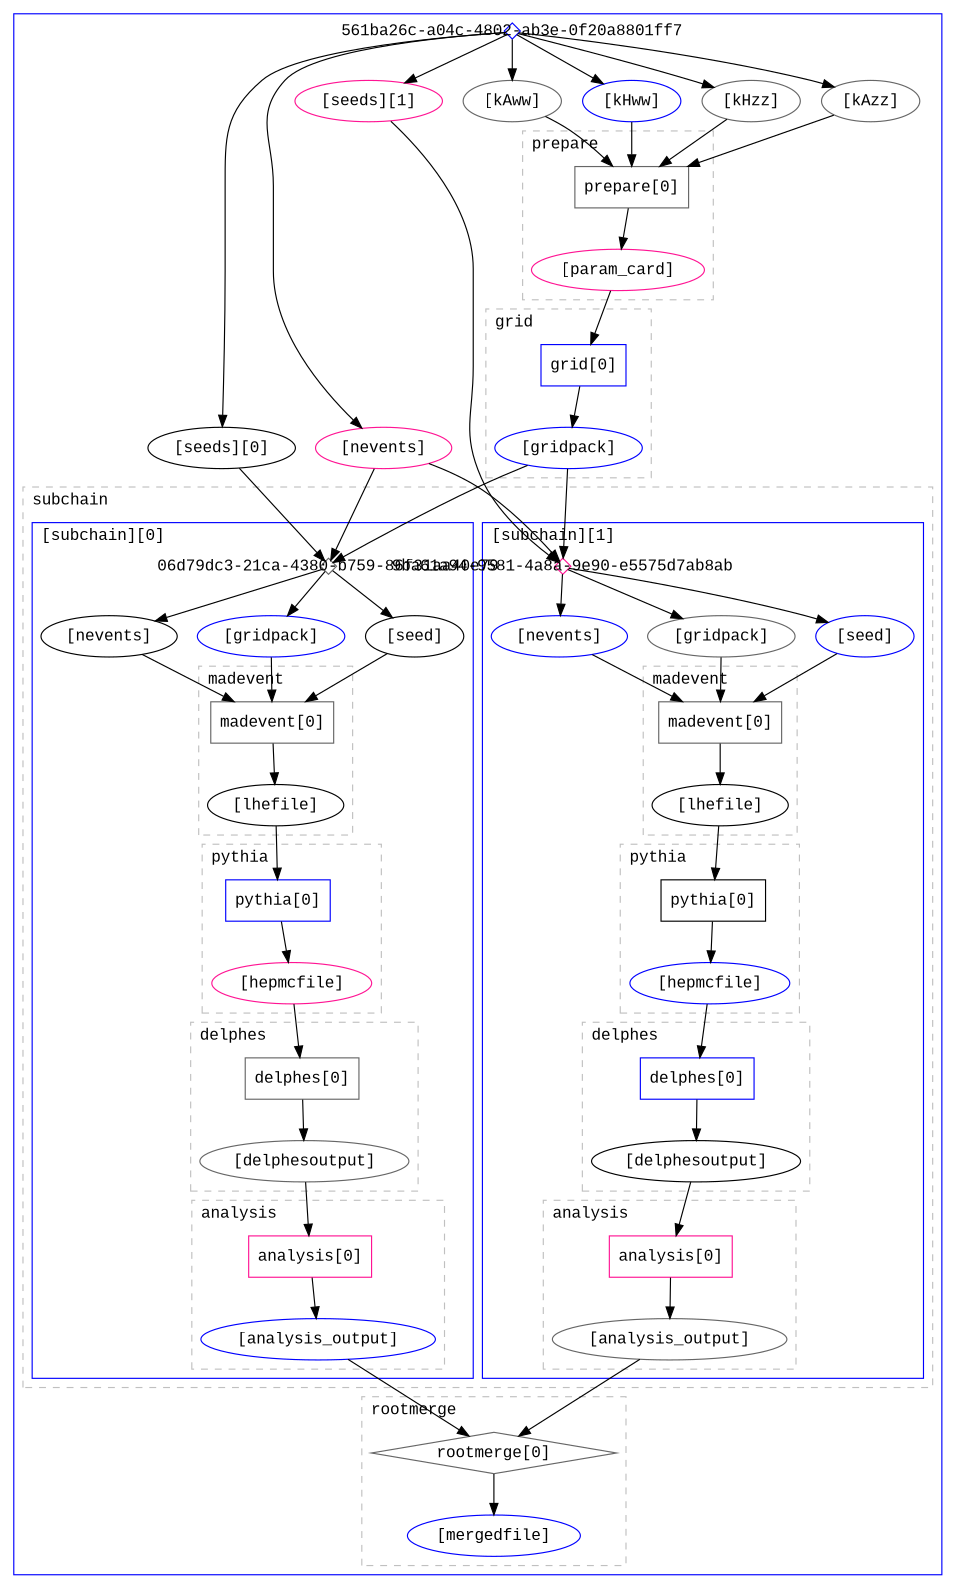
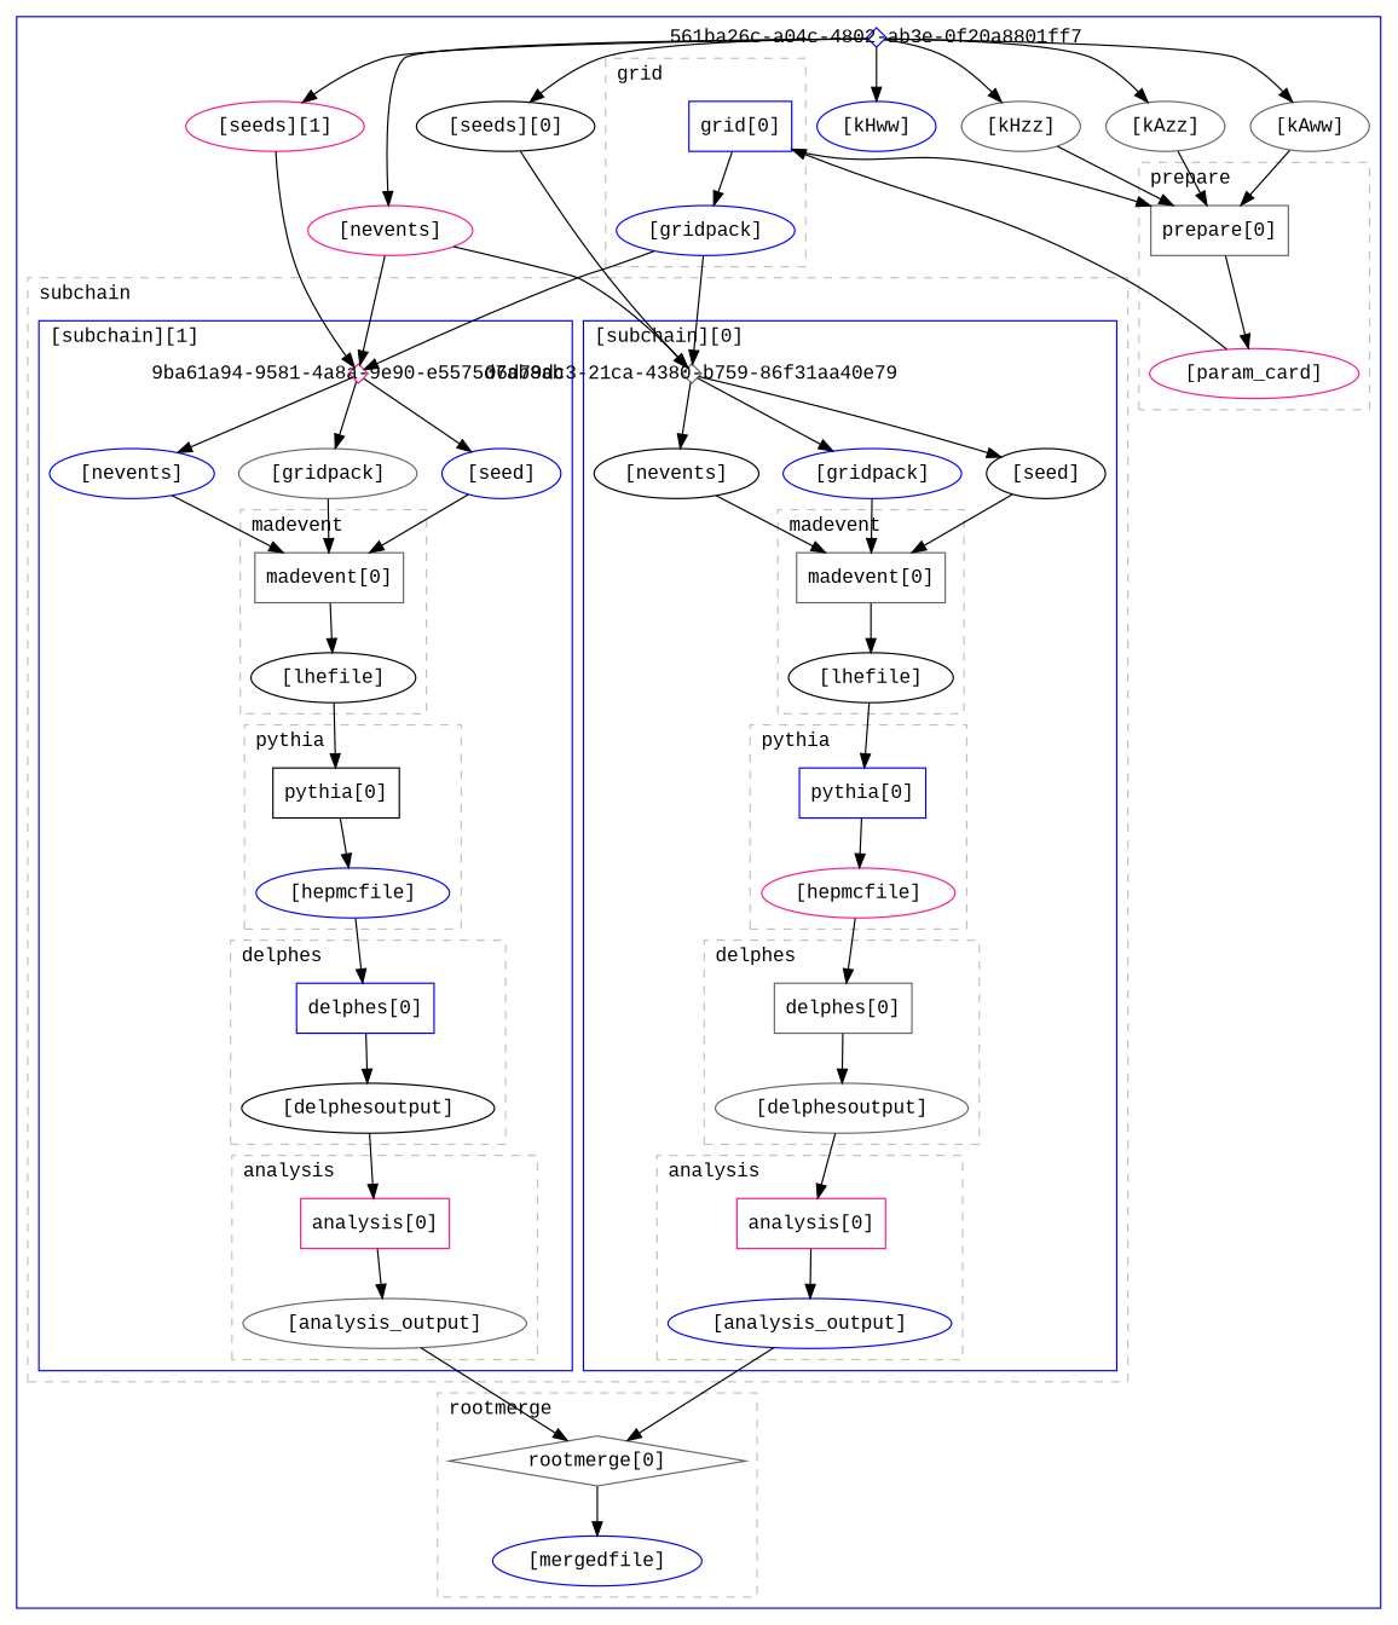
  digraph {
    fontname="Liberation Mono"
    node [color=blue fontname="Liberation Mono"]
    edge [fontname="Liberation Mono"]
    n1 [label="grid[0]" shape=box]
    n2 [label="[gridpack]"]
    n3 [color=gray40 label="madevent[0]" shape=box]
    n4 [color=black label="[lhefile]"]
    n5 [color=deeppink label="analysis[0]" shape=box]
    n6 [label="[analysis_output]"]
    n7 [color=gray40 label="delphes[0]" shape=box]
    n8 [color=gray40 label="[delphesoutput]"]
    n9 [label="pythia[0]" shape=box]
    n10 [color=deeppink label="[hepmcfile]"]
    "06d79dc3-21ca-4380-b759-86f31aa40e79" [color=gray40 fixedsize=True height=0.2 shape=diamond width=0.2]
    n12 [color=black label="[nevents]"]
    n13 [label="[gridpack]"]
    n14 [color=black label="[seed]"]
    n15 [color=gray40 label="madevent[0]" shape=box]
    n16 [color=black label="[lhefile]"]
    n17 [color=deeppink label="analysis[0]" shape=box]
    n18 [color=gray40 label="[analysis_output]"]
    n19 [label="delphes[0]" shape=box]
    n20 [color=black label="[delphesoutput]"]
    n21 [color=black label="pythia[0]" shape=box]
    n22 [label="[hepmcfile]"]
    n23 [color=deeppink fixedsize=True height=0.2 label="9ba61a94-9581-4a8a-9e90-e5575d7ab8ab" shape=diamond width=0.2]
    n24 [label="[nevents]"]
    n25 [color=gray40 label="[gridpack]"]
    n26 [label="[seed]"]
    n27 [color=gray40 label="prepare[0]" shape=box]
    n28 [color=deeppink label="[param_card]"]
    n29 [color=gray40 label="rootmerge[0]" shape=diamond]
    n30 [label="[mergedfile]"]
    "561ba26c-a04c-4802-ab3e-0f20a8801ff7" [fixedsize=True height=0.2 shape=diamond width=0.2]
    n32 [color=gray40 label="[kAzz]"]
    n33 [color=deeppink label="[nevents]"]
    n34 [color=black label="[seeds][0]"]
    n35 [color=deeppink label="[seeds][1]"]
    n36 [color=gray40 label="[kAww]"]
    n37 [label="[kHww]"]
    n38 [color=gray40 label="[kHzz]"]
    subgraph cluster_1 {
      color=blue
      style=solid
      "561ba26c-a04c-4802-ab3e-0f20a8801ff7"
      n32
      n33
      n34
      n35
      n36
      n37
      n38
      subgraph cluster_2 {
        color=grey
        label=init
        labeljust=l
        style=dashed
      }
      subgraph cluster_3 {
        color=grey
        label=grid
        labeljust=l
        style=dashed
        n1
        n2
      }
      subgraph cluster_4 {
        color=grey
        label=subchain
        labeljust=l
        style=dashed
        subgraph cluster_5 {
          color=blue
          label="[subchain][0]"
          labeljust=l
          style=solid
          "06d79dc3-21ca-4380-b759-86f31aa40e79"
          n12
          n13
          n14
          subgraph cluster_6 {
            color=grey
            label=madevent
            labeljust=l
            style=dashed
            n3
            n4
          }
          subgraph cluster_7 {
            color=grey
            label=analysis
            labeljust=l
            style=dashed
            n5
            n6
          }
          subgraph cluster_8 {
            color=grey
            label=_offset
            labeljust=l
            style=dashed
          }
          subgraph cluster_9 {
            color=grey
            label=init
            labeljust=l
            style=dashed
          }
          subgraph cluster_10 {
            color=grey
            label=delphes
            labeljust=l
            style=dashed
            n7
            n8
          }
          subgraph cluster_11 {
            color=grey
            label=pythia
            labeljust=l
            style=dashed
            n9
            n10
          }
        }
        subgraph cluster_12 {
          color=blue
          label="[subchain][1]"
          labeljust=l
          style=solid
          n23
          n24
          n25
          n26
          subgraph cluster_13 {
            color=grey
            label=madevent
            labeljust=l
            style=dashed
            n15
            n16
          }
          subgraph cluster_14 {
            color=grey
            label=analysis
            labeljust=l
            style=dashed
            n17
            n18
          }
          subgraph cluster_15 {
            color=grey
            label=_offset
            labeljust=l
            style=dashed
          }
          subgraph cluster_16 {
            color=grey
            label=init
            labeljust=l
            style=dashed
          }
          subgraph cluster_17 {
            color=grey
            label=delphes
            labeljust=l
            style=dashed
            n19
            n20
          }
          subgraph cluster_18 {
            color=grey
            label=pythia
            labeljust=l
            style=dashed
            n21
            n22
          }
        }
      }
      subgraph cluster_19 {
        color=grey
        label=prepare
        labeljust=l
        style=dashed
        n27
        n28
      }
      subgraph cluster_20 {
        color=grey
        label=rootmerge
        labeljust=l
        style=dashed
        n29
        n30
      }
    }
    n1 -> n2
    n2 -> "06d79dc3-21ca-4380-b759-86f31aa40e79"
    n2 -> n23
    n3 -> n4
    n4 -> n9
    n5 -> n6
    n6 -> n29
    n7 -> n8
    n8 -> n5
    n9 -> n10
    n10 -> n7
    "06d79dc3-21ca-4380-b759-86f31aa40e79" -> n12
    "06d79dc3-21ca-4380-b759-86f31aa40e79" -> n13
    "06d79dc3-21ca-4380-b759-86f31aa40e79" -> n14
    n12 -> n3
    n13 -> n3
    n14 -> n3
    n15 -> n16
    n16 -> n21
    n17 -> n18
    n18 -> n29
    n19 -> n20
    n20 -> n17
    n21 -> n22
    n22 -> n19
    n23 -> n24
    n23 -> n25
    n23 -> n26
    n24 -> n15
    n25 -> n15
    n26 -> n15
    n27 -> n28
    n28 -> n1
    n29 -> n30
    "561ba26c-a04c-4802-ab3e-0f20a8801ff7" -> n32
    "561ba26c-a04c-4802-ab3e-0f20a8801ff7" -> n33
    "561ba26c-a04c-4802-ab3e-0f20a8801ff7" -> n34
    "561ba26c-a04c-4802-ab3e-0f20a8801ff7" -> n35
    "561ba26c-a04c-4802-ab3e-0f20a8801ff7" -> n36
    "561ba26c-a04c-4802-ab3e-0f20a8801ff7" -> n37
    "561ba26c-a04c-4802-ab3e-0f20a8801ff7" -> n38
    n32 -> n27
    n33 -> "06d79dc3-21ca-4380-b759-86f31aa40e79"
    n33 -> n23
    n34 -> "06d79dc3-21ca-4380-b759-86f31aa40e79"
    n35 -> n23
    n36 -> n27
-   n37 -> n27
+   n1 -> n27
    n38 -> n27
  }
